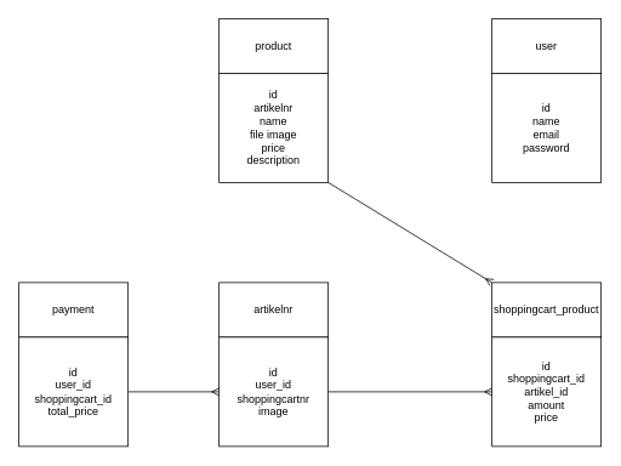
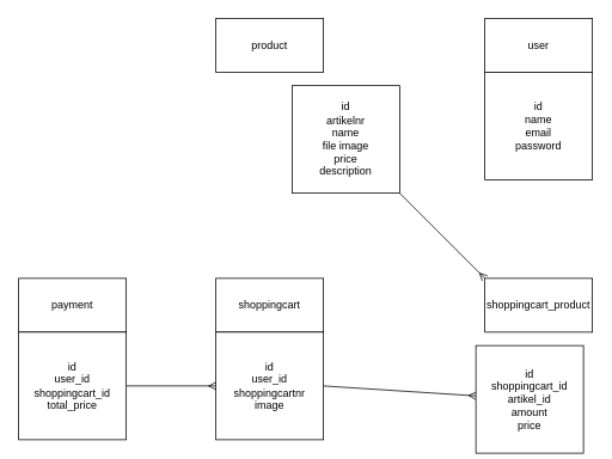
  <mxCell id="0" />
  <mxCell id="1" parent="0" />
  <mxCell id="2" value="user" style="rounded=0;whiteSpace=wrap;html=1;" parent="1" vertex="1"><mxGeometry x="540" y="20" width="120" height="60" as="geometry" /></mxCell>
  <mxCell id="3" value="id&lt;br&gt;name&lt;br&gt;email&lt;br&gt;password" style="whiteSpace=wrap;html=1;aspect=fixed;" parent="1" vertex="1"><mxGeometry x="540" y="80" width="120" height="120" as="geometry" /></mxCell>
  <mxCell id="4" value="shoppingcart_product" style="rounded=0;whiteSpace=wrap;html=1;" parent="1" vertex="1"><mxGeometry x="540" y="310" width="120" height="60" as="geometry" /></mxCell>
- <mxCell id="5" value="id&lt;br&gt;shoppingcart_id&lt;br&gt;artikel_id&lt;br&gt;amount&lt;br&gt;price&lt;br&gt;" style="whiteSpace=wrap;html=1;aspect=fixed;" parent="1" vertex="1"><mxGeometry x="540" y="370" width="120" height="120" as="geometry" /></mxCell>
- <mxCell id="6" value="artikelnr" style="rounded=0;whiteSpace=wrap;html=1;" parent="1" vertex="1"><mxGeometry x="240" y="310" width="120" height="60" as="geometry" /></mxCell>
+ <mxCell id="5" value="id&lt;br&gt;shoppingcart_id&lt;br&gt;artikel_id&lt;br&gt;amount&lt;br&gt;price&lt;br&gt;" style="whiteSpace=wrap;html=1;aspect=fixed;" parent="1" vertex="1"><mxGeometry x="530" y="385" width="120" height="120" as="geometry" /></mxCell>
+ <mxCell id="6" value="shoppingcart" style="rounded=0;whiteSpace=wrap;html=1;" parent="1" vertex="1"><mxGeometry x="240" y="310" width="120" height="60" as="geometry" /></mxCell>
  <mxCell id="7" style="edgeStyle=none;html=1;exitX=1;exitY=0.5;exitDx=0;exitDy=0;endArrow=ERmany;endFill=0;" parent="1" source="8" target="5" edge="1"><mxGeometry relative="1" as="geometry" /></mxCell>
  <mxCell id="8" value="id&lt;br&gt;user_id&lt;br&gt;shoppingcartnr&lt;br&gt;image" style="whiteSpace=wrap;html=1;aspect=fixed;" parent="1" vertex="1"><mxGeometry x="240" y="370" width="120" height="120" as="geometry" /></mxCell>
  <mxCell id="9" value="product" style="rounded=0;whiteSpace=wrap;html=1;" parent="1" vertex="1"><mxGeometry x="240" y="20" width="120" height="60" as="geometry" /></mxCell>
  <mxCell id="10" style="edgeStyle=none;html=1;exitX=1;exitY=1;exitDx=0;exitDy=0;entryX=0;entryY=0;entryDx=0;entryDy=0;endArrow=ERmany;endFill=0;" parent="1" source="11" target="4" edge="1"><mxGeometry relative="1" as="geometry" /></mxCell>
- <mxCell id="11" value="id&lt;br&gt;artikelnr&lt;br&gt;name&lt;br&gt;file image&lt;br&gt;price&lt;br&gt;description" style="whiteSpace=wrap;html=1;aspect=fixed;" parent="1" vertex="1"><mxGeometry x="240" y="80" width="120" height="120" as="geometry" /></mxCell>
+ <mxCell id="11" value="id&lt;br&gt;artikelnr&lt;br&gt;name&lt;br&gt;file image&lt;br&gt;price&lt;br&gt;description" style="whiteSpace=wrap;html=1;aspect=fixed;" parent="1" vertex="1"><mxGeometry x="325" y="95" width="120" height="120" as="geometry" /></mxCell>
  <mxCell id="12" value="payment" style="rounded=0;whiteSpace=wrap;html=1;" parent="1" vertex="1"><mxGeometry x="20" y="310" width="120" height="60" as="geometry" /></mxCell>
  <mxCell id="13" style="edgeStyle=none;html=1;exitX=1;exitY=0.5;exitDx=0;exitDy=0;entryX=0;entryY=0.5;entryDx=0;entryDy=0;endArrow=ERmany;endFill=0;" parent="1" source="14" target="8" edge="1"><mxGeometry relative="1" as="geometry" /></mxCell>
  <mxCell id="14" value="id&lt;br&gt;user_id&lt;br&gt;shoppingcart_id&lt;br&gt;total_price" style="whiteSpace=wrap;html=1;aspect=fixed;" parent="1" vertex="1"><mxGeometry x="20" y="370" width="120" height="120" as="geometry" /></mxCell>
